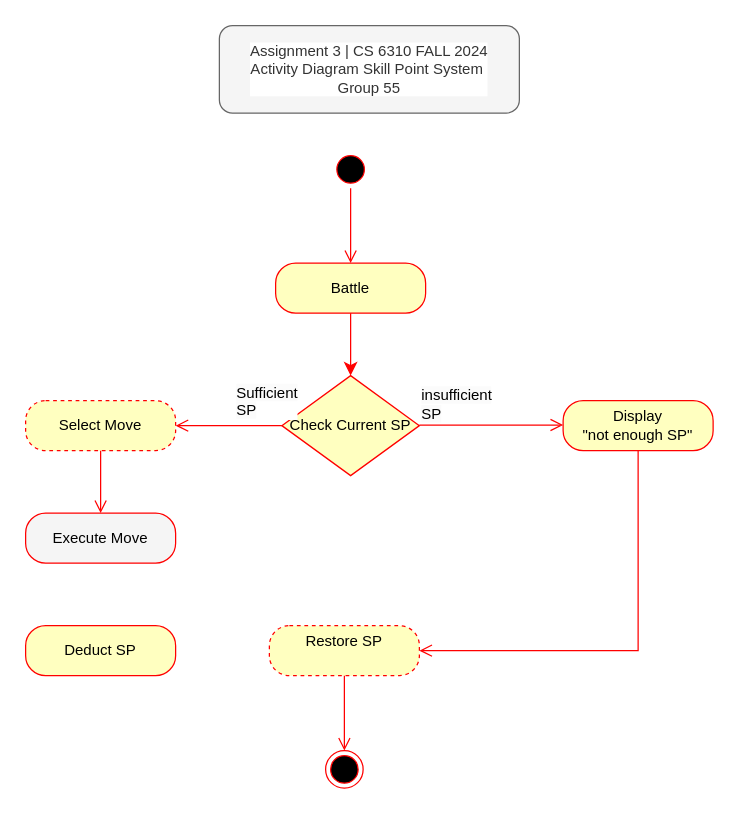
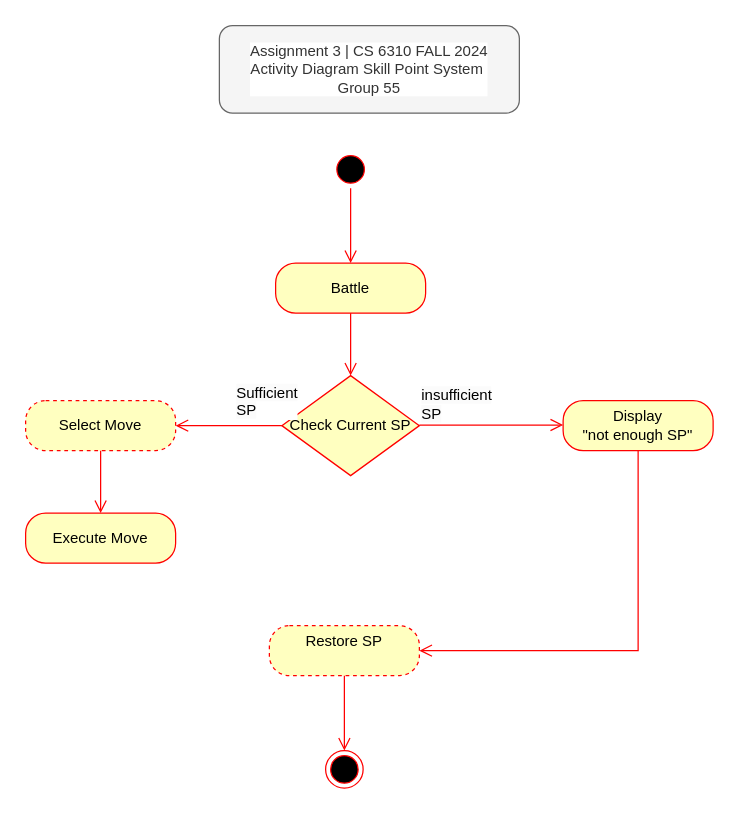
  <mxCell id="0" />
  <mxCell id="1" parent="0" />
  <mxCell id="2" value="Assignment 3 | CS 6310 FALL 2024&lt;div&gt;Activity Diagram Skill Point System&amp;nbsp;&lt;/div&gt;&lt;div&gt;Group 55&lt;/div&gt;" style="rounded=1;whiteSpace=wrap;html=1;fillColor=#f5f5f5;fontColor=#333333;strokeColor=#666666;labelBackgroundColor=default;" vertex="1" parent="1"><mxGeometry x="175" y="20" width="240" height="70" as="geometry" /></mxCell>
  <mxCell id="3" value="" style="ellipse;html=1;shape=startState;fillColor=#000000;strokeColor=#ff0000;" vertex="1" parent="1"><mxGeometry x="265" y="120" width="30" height="30" as="geometry" /></mxCell>
  <mxCell id="4" value="" style="edgeStyle=orthogonalEdgeStyle;html=1;verticalAlign=bottom;endArrow=open;endSize=8;strokeColor=#ff0000;rounded=0;" edge="1" source="3" parent="1" target="5"><mxGeometry relative="1" as="geometry"><mxPoint x="280" y="210" as="targetPoint" /></mxGeometry></mxCell>
  <mxCell id="5" value="Battle" style="rounded=1;whiteSpace=wrap;html=1;arcSize=40;fontColor=#000000;fillColor=#ffffc0;strokeColor=#ff0000;" vertex="1" parent="1"><mxGeometry x="220" y="210" width="120" height="40" as="geometry" /></mxCell>
- <mxCell id="6" value="" style="edgeStyle=orthogonalEdgeStyle;html=1;verticalAlign=bottom;endArrow=classic;endSize=8;strokeColor=#ff0000;rounded=0;" edge="1" source="5" parent="1" target="7"><mxGeometry relative="1" as="geometry"><mxPoint x="280" y="300" as="targetPoint" /></mxGeometry></mxCell>
+ <mxCell id="6" value="" style="edgeStyle=orthogonalEdgeStyle;html=1;verticalAlign=bottom;endArrow=open;endSize=8;strokeColor=#ff0000;rounded=0;" edge="1" source="5" parent="1" target="7"><mxGeometry relative="1" as="geometry"><mxPoint x="280" y="300" as="targetPoint" /></mxGeometry></mxCell>
  <mxCell id="7" value="Check Current SP" style="rhombus;whiteSpace=wrap;html=1;fontColor=#000000;fillColor=#ffffc0;strokeColor=#ff0000;" vertex="1" parent="1"><mxGeometry x="225" y="300" width="110" height="80" as="geometry" /></mxCell>
  <mxCell id="8" value="&lt;span style=&quot;font-size: 12px; text-align: center; text-wrap-mode: wrap; background-color: rgb(251, 251, 251);&quot;&gt;insufficient SP&lt;/span&gt;" style="edgeStyle=orthogonalEdgeStyle;html=1;align=left;verticalAlign=bottom;endArrow=open;endSize=8;strokeColor=#ff0000;rounded=0;" edge="1" parent="1"><mxGeometry x="-1" relative="1" as="geometry"><mxPoint x="450" y="339.5" as="targetPoint" /><mxPoint x="335" y="339.5" as="sourcePoint" /></mxGeometry></mxCell>
  <mxCell id="9" value="&lt;span style=&quot;font-size: 12px; text-align: center; text-wrap-mode: wrap; background-color: rgb(251, 251, 251);&quot;&gt;Sufficient SP&lt;/span&gt;" style="edgeStyle=orthogonalEdgeStyle;html=1;align=left;verticalAlign=top;endArrow=open;endSize=8;strokeColor=#ff0000;rounded=0;" edge="1" source="7" parent="1" target="10"><mxGeometry x="-0.1" y="-40" relative="1" as="geometry"><mxPoint x="125" y="340" as="targetPoint" /><mxPoint as="offset" /></mxGeometry></mxCell>
  <mxCell id="10" value="Select Move" style="rounded=1;whiteSpace=wrap;html=1;arcSize=40;fontColor=#000000;fillColor=#ffffc0;strokeColor=#ff0000;dashed=1;" vertex="1" parent="1"><mxGeometry x="20" y="320" width="120" height="40" as="geometry" /></mxCell>
  <mxCell id="11" value="" style="edgeStyle=orthogonalEdgeStyle;html=1;verticalAlign=bottom;endArrow=open;endSize=8;strokeColor=#ff0000;rounded=0;" edge="1" source="10" parent="1" target="12"><mxGeometry relative="1" as="geometry"><mxPoint x="80" y="410" as="targetPoint" /></mxGeometry></mxCell>
- <mxCell id="12" value="Execute Move" style="rounded=1;whiteSpace=wrap;html=1;arcSize=40;fontColor=#000000;fillColor=#f5f5f5;strokeColor=#ff0000;" vertex="1" parent="1"><mxGeometry x="20" y="410" width="120" height="40" as="geometry" /></mxCell>
- <mxCell id="13" value="Deduct SP" style="rounded=1;whiteSpace=wrap;html=1;arcSize=40;fontColor=#000000;fillColor=#ffffc0;strokeColor=#ff0000;" vertex="1" parent="1"><mxGeometry x="20" y="500" width="120" height="40" as="geometry" /></mxCell>
+ <mxCell id="12" value="Execute Move" style="rounded=1;whiteSpace=wrap;html=1;arcSize=40;fontColor=#000000;fillColor=#ffffc0;strokeColor=#ff0000;" vertex="1" parent="1"><mxGeometry x="20" y="410" width="120" height="40" as="geometry" /></mxCell>
  <mxCell id="14" value="Restore SP&lt;div&gt;&lt;br&gt;&lt;/div&gt;" style="rounded=1;whiteSpace=wrap;html=1;arcSize=40;fontColor=#000000;fillColor=#ffffc0;strokeColor=#ff0000;dashed=1;" vertex="1" parent="1"><mxGeometry x="215" y="500" width="120" height="40" as="geometry" /></mxCell>
  <mxCell id="15" value="" style="edgeStyle=orthogonalEdgeStyle;html=1;verticalAlign=bottom;endArrow=open;endSize=8;strokeColor=#ff0000;rounded=0;" edge="1" source="14" parent="1" target="18"><mxGeometry relative="1" as="geometry"><mxPoint x="275" y="600" as="targetPoint" /></mxGeometry></mxCell>
  <mxCell id="16" value="Display&lt;br&gt;&quot;not enough SP&quot;" style="rounded=1;whiteSpace=wrap;html=1;arcSize=40;fontColor=#000000;fillColor=#ffffc0;strokeColor=#ff0000;" vertex="1" parent="1"><mxGeometry x="450" y="320" width="120" height="40" as="geometry" /></mxCell>
  <mxCell id="17" value="" style="edgeStyle=orthogonalEdgeStyle;html=1;verticalAlign=bottom;endArrow=open;endSize=8;strokeColor=#ff0000;rounded=0;" edge="1" source="16" parent="1" target="14"><mxGeometry relative="1" as="geometry"><mxPoint x="600" y="550" as="targetPoint" /><Array as="points"><mxPoint x="510" y="520" /></Array></mxGeometry></mxCell>
  <mxCell id="18" value="" style="ellipse;html=1;shape=endState;fillColor=#000000;strokeColor=#ff0000;" vertex="1" parent="1"><mxGeometry x="260" y="600" width="30" height="30" as="geometry" /></mxCell>
